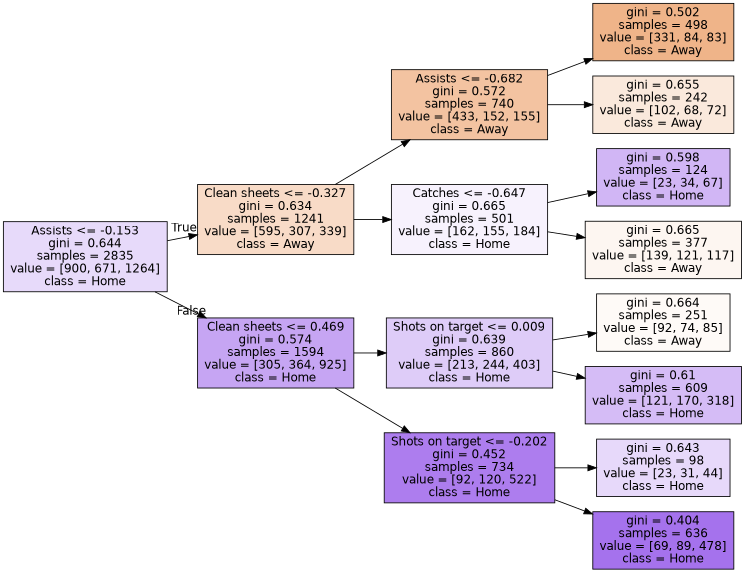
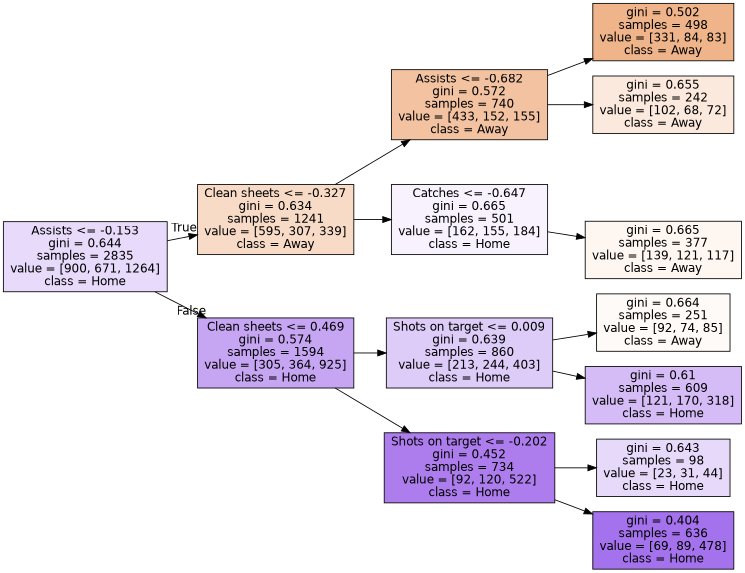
  digraph {
    rankdir=LR
    node [color=black fontname=helvetica shape=box style=filled]
    edge [fontname=helvetica]
    n1 [fillcolor="#e7dafa" label="Assists <= -0.153\ngini = 0.644\nsamples = 2835\nvalue = [900, 671, 1264]\nclass = Home"]
    n2 [fillcolor="#f8dbc7" label="Clean sheets <= -0.327\ngini = 0.634\nsamples = 1241\nvalue = [595, 307, 339]\nclass = Away"]
    n3 [fillcolor="#c6a5f3" label="Clean sheets <= 0.469\ngini = 0.574\nsamples = 1594\nvalue = [305, 364, 925]\nclass = Home"]
    n4 [fillcolor="#f3c3a1" label="Assists <= -0.682\ngini = 0.572\nsamples = 740\nvalue = [433, 152, 155]\nclass = Away"]
    n5 [fillcolor="#f7f2fd" label="Catches <= -0.647\ngini = 0.665\nsamples = 501\nvalue = [162, 155, 184]\nclass = Home"]
    n6 [fillcolor="#efb489" label="gini = 0.502\nsamples = 498\nvalue = [331, 84, 83]\nclass = Away"]
    n7 [fillcolor="#fae9dc" label="gini = 0.655\nsamples = 242\nvalue = [102, 68, 72]\nclass = Away"]
-   n8 [fillcolor="#d1b6f5" label="gini = 0.598\nsamples = 124\nvalue = [23, 34, 67]\nclass = Home"]
    n9 [fillcolor="#fdf6f1" label="gini = 0.665\nsamples = 377\nvalue = [139, 121, 117]\nclass = Away"]
    n10 [fillcolor="#deccf8" label="Shots on target <= 0.009\ngini = 0.639\nsamples = 860\nvalue = [213, 244, 403]\nclass = Home"]
    n11 [fillcolor="#ad7dee" label="Shots on target <= -0.202\ngini = 0.452\nsamples = 734\nvalue = [92, 120, 522]\nclass = Home"]
    n12 [fillcolor="#fefaf7" label="gini = 0.664\nsamples = 251\nvalue = [92, 74, 85]\nclass = Away"]
    n13 [fillcolor="#d5bcf6" label="gini = 0.61\nsamples = 609\nvalue = [121, 170, 318]\nclass = Home"]
    n14 [fillcolor="#e7d9fa" label="gini = 0.643\nsamples = 98\nvalue = [23, 31, 44]\nclass = Home"]
    n15 [fillcolor="#a572ed" label="gini = 0.404\nsamples = 636\nvalue = [69, 89, 478]\nclass = Home"]
    n1 -> n2 [headlabel=True labelangle=45 labeldistance=2.5]
    n1 -> n3 [headlabel=False labelangle=-45 labeldistance=2.5]
    n2 -> n4
    n2 -> n5
    n3 -> n10
    n3 -> n11
    n4 -> n6
    n4 -> n7
-   n5 -> n8
    n5 -> n9
    n10 -> n12
    n10 -> n13
    n11 -> n14
    n11 -> n15
  }
